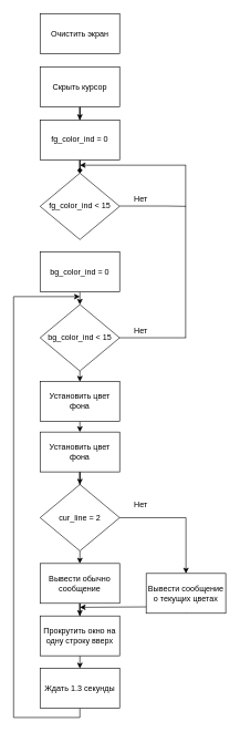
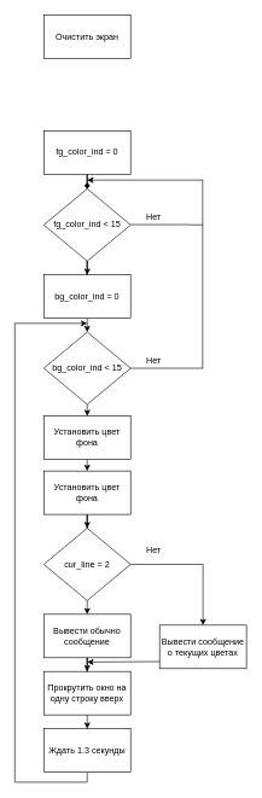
  <mxCell id="0" />
  <mxCell id="1" parent="0" />
  <mxCell id="2" value="Очистить экран" style="rounded=0;whiteSpace=wrap;html=1;" vertex="1" parent="1"><mxGeometry x="60" y="20" width="120" height="60" as="geometry" /></mxCell>
- <mxCell id="3" style="edgeStyle=orthogonalEdgeStyle;rounded=0;orthogonalLoop=1;jettySize=auto;html=1;exitX=0.5;exitY=1;exitDx=0;exitDy=0;" edge="1" parent="1" source="4" target="6"><mxGeometry relative="1" as="geometry" /></mxCell>
- <mxCell id="4" value="Скрыть курсор" style="rounded=0;whiteSpace=wrap;html=1;" vertex="1" parent="1"><mxGeometry x="60" y="100" width="120" height="60" as="geometry" /></mxCell>
  <mxCell id="5" style="edgeStyle=orthogonalEdgeStyle;rounded=0;orthogonalLoop=1;jettySize=auto;html=1;exitX=0.5;exitY=1;exitDx=0;exitDy=0;endArrow=diamond;" edge="1" parent="1" source="6" target="8"><mxGeometry relative="1" as="geometry" /></mxCell>
  <mxCell id="6" value="fg_color_ind = 0" style="rounded=0;whiteSpace=wrap;html=1;" vertex="1" parent="1"><mxGeometry x="60" y="180" width="120" height="60" as="geometry" /></mxCell>
+ <mxCell id="7" style="edgeStyle=orthogonalEdgeStyle;rounded=0;orthogonalLoop=1;jettySize=auto;html=1;exitX=0.5;exitY=1;exitDx=0;exitDy=0;" edge="1" parent="1" source="8" target="10"><mxGeometry relative="1" as="geometry" /></mxCell>
  <mxCell id="8" value="fg_color_ind &amp;lt; 15" style="rhombus;whiteSpace=wrap;html=1;" vertex="1" parent="1"><mxGeometry x="60" y="260" width="120" height="100" as="geometry" /></mxCell>
  <mxCell id="9" style="edgeStyle=orthogonalEdgeStyle;rounded=0;orthogonalLoop=1;jettySize=auto;html=1;exitX=0.5;exitY=1;exitDx=0;exitDy=0;entryX=0.5;entryY=0;entryDx=0;entryDy=0;" edge="1" parent="1" source="10" target="13"><mxGeometry relative="1" as="geometry" /></mxCell>
  <mxCell id="10" value="bg_color_ind = 0" style="rounded=0;whiteSpace=wrap;html=1;" vertex="1" parent="1"><mxGeometry x="60" y="379" width="120" height="60" as="geometry" /></mxCell>
  <mxCell id="11" style="edgeStyle=orthogonalEdgeStyle;rounded=0;orthogonalLoop=1;jettySize=auto;html=1;exitX=1;exitY=0.5;exitDx=0;exitDy=0;endArrow=none;endFill=0;" edge="1" parent="1" source="13"><mxGeometry relative="1" as="geometry"><mxPoint x="280" y="508" as="targetPoint" /></mxGeometry></mxCell>
  <mxCell id="12" style="edgeStyle=orthogonalEdgeStyle;rounded=0;orthogonalLoop=1;jettySize=auto;html=1;exitX=0.5;exitY=1;exitDx=0;exitDy=0;entryX=0.5;entryY=0;entryDx=0;entryDy=0;endArrow=classic;endFill=1;" edge="1" parent="1" source="13" target="34"><mxGeometry relative="1" as="geometry" /></mxCell>
  <mxCell id="13" value="bg_color_ind &amp;lt; 15" style="rhombus;whiteSpace=wrap;html=1;" vertex="1" parent="1"><mxGeometry x="60" y="458" width="120" height="100" as="geometry" /></mxCell>
  <mxCell id="14" style="edgeStyle=orthogonalEdgeStyle;rounded=0;orthogonalLoop=1;jettySize=auto;html=1;exitX=0.5;exitY=1;exitDx=0;exitDy=0;endArrow=classic;endFill=1;" edge="1" parent="1" source="15" target="24"><mxGeometry relative="1" as="geometry" /></mxCell>
  <mxCell id="15" value="Установить цвет фона" style="rounded=0;whiteSpace=wrap;html=1;" vertex="1" parent="1"><mxGeometry x="60" y="650" width="120" height="60" as="geometry" /></mxCell>
  <mxCell id="16" value="" style="endArrow=none;html=1;endFill=0;" edge="1" parent="1"><mxGeometry width="50" height="50" relative="1" as="geometry"><mxPoint x="279.5" y="508" as="sourcePoint" /><mxPoint x="279.5" y="310" as="targetPoint" /></mxGeometry></mxCell>
  <mxCell id="17" value="" style="endArrow=classic;html=1;" edge="1" parent="1"><mxGeometry width="50" height="50" relative="1" as="geometry"><mxPoint x="20" y="446" as="sourcePoint" /><mxPoint x="120" y="446" as="targetPoint" /></mxGeometry></mxCell>
  <mxCell id="18" value="" style="endArrow=none;html=1;endFill=0;" edge="1" parent="1"><mxGeometry width="50" height="50" relative="1" as="geometry"><mxPoint x="279.5" y="310" as="sourcePoint" /><mxPoint x="279.5" y="248" as="targetPoint" /></mxGeometry></mxCell>
  <mxCell id="19" style="edgeStyle=orthogonalEdgeStyle;rounded=0;orthogonalLoop=1;jettySize=auto;html=1;exitX=1;exitY=0.5;exitDx=0;exitDy=0;endArrow=none;endFill=0;" edge="1" parent="1"><mxGeometry relative="1" as="geometry"><mxPoint x="280" y="310" as="targetPoint" /><mxPoint x="180" y="309.5" as="sourcePoint" /><Array as="points"><mxPoint x="250" y="310" /></Array></mxGeometry></mxCell>
  <mxCell id="20" value="" style="endArrow=classic;html=1;" edge="1" parent="1"><mxGeometry width="50" height="50" relative="1" as="geometry"><mxPoint x="280" y="248" as="sourcePoint" /><mxPoint x="120" y="248" as="targetPoint" /></mxGeometry></mxCell>
  <mxCell id="21" value="&lt;div&gt;Нет&lt;/div&gt;&lt;div&gt;&lt;br&gt;&lt;/div&gt;" style="text;html=1;resizable=0;points=[];autosize=1;align=left;verticalAlign=top;spacingTop=-4;" vertex="1" parent="1"><mxGeometry x="200" y="488" width="40" height="30" as="geometry" /></mxCell>
  <mxCell id="22" value="&lt;div&gt;Нет&lt;/div&gt;&lt;div&gt;&lt;br&gt;&lt;/div&gt;" style="text;html=1;resizable=0;points=[];autosize=1;align=left;verticalAlign=top;spacingTop=-4;" vertex="1" parent="1"><mxGeometry x="200" y="290" width="40" height="30" as="geometry" /></mxCell>
  <mxCell id="23" style="edgeStyle=orthogonalEdgeStyle;rounded=0;orthogonalLoop=1;jettySize=auto;html=1;exitX=0.5;exitY=1;exitDx=0;exitDy=0;entryX=0.5;entryY=0;entryDx=0;entryDy=0;endArrow=classic;endFill=1;" edge="1" parent="1" source="24" target="28"><mxGeometry relative="1" as="geometry" /></mxCell>
  <mxCell id="24" value="cur_line = 2" style="rhombus;whiteSpace=wrap;html=1;" vertex="1" parent="1"><mxGeometry x="60" y="729" width="120" height="100" as="geometry" /></mxCell>
  <mxCell id="25" style="edgeStyle=orthogonalEdgeStyle;rounded=0;orthogonalLoop=1;jettySize=auto;html=1;exitX=1;exitY=0.5;exitDx=0;exitDy=0;endArrow=classic;endFill=1;entryX=0.5;entryY=0;entryDx=0;entryDy=0;" edge="1" parent="1" source="24" target="32"><mxGeometry relative="1" as="geometry"><mxPoint x="280" y="853" as="targetPoint" /><mxPoint x="180" y="773" as="sourcePoint" /><Array as="points"><mxPoint x="280" y="779" /></Array></mxGeometry></mxCell>
  <mxCell id="26" value="&lt;div&gt;Нет&lt;/div&gt;&lt;div&gt;&lt;br&gt;&lt;/div&gt;" style="text;html=1;resizable=0;points=[];autosize=1;align=left;verticalAlign=top;spacingTop=-4;" vertex="1" parent="1"><mxGeometry x="200" y="749" width="40" height="30" as="geometry" /></mxCell>
  <mxCell id="27" value="" style="edgeStyle=orthogonalEdgeStyle;rounded=0;orthogonalLoop=1;jettySize=auto;html=1;endArrow=classic;endFill=1;" edge="1" parent="1" source="28" target="30"><mxGeometry relative="1" as="geometry" /></mxCell>
  <mxCell id="28" value="Вывести обычно сообщение" style="rounded=0;whiteSpace=wrap;html=1;" vertex="1" parent="1"><mxGeometry x="60" y="848" width="120" height="60" as="geometry" /></mxCell>
  <mxCell id="29" style="edgeStyle=orthogonalEdgeStyle;rounded=0;orthogonalLoop=1;jettySize=auto;html=1;exitX=0.5;exitY=1;exitDx=0;exitDy=0;entryX=0.5;entryY=0;entryDx=0;entryDy=0;endArrow=classic;endFill=1;" edge="1" parent="1" source="30" target="36"><mxGeometry relative="1" as="geometry" /></mxCell>
  <mxCell id="30" value="Прокрутить окно на одну строку вверх" style="rounded=0;whiteSpace=wrap;html=1;" vertex="1" parent="1"><mxGeometry x="60" y="927" width="120" height="60" as="geometry" /></mxCell>
  <mxCell id="31" style="edgeStyle=orthogonalEdgeStyle;rounded=0;orthogonalLoop=1;jettySize=auto;html=1;exitX=0.5;exitY=1;exitDx=0;exitDy=0;endArrow=classic;endFill=1;" edge="1" parent="1" source="32"><mxGeometry relative="1" as="geometry"><mxPoint x="120" y="914" as="targetPoint" /><Array as="points"><mxPoint x="280" y="913" /><mxPoint x="120" y="913" /></Array></mxGeometry></mxCell>
  <mxCell id="32" value="Вывести сообщение о текущих цветах" style="rounded=0;whiteSpace=wrap;html=1;" vertex="1" parent="1"><mxGeometry x="220" y="863" width="120" height="60" as="geometry" /></mxCell>
  <mxCell id="33" style="edgeStyle=orthogonalEdgeStyle;rounded=0;orthogonalLoop=1;jettySize=auto;html=1;exitX=0.5;exitY=1;exitDx=0;exitDy=0;entryX=0.5;entryY=0;entryDx=0;entryDy=0;endArrow=classic;endFill=1;" edge="1" parent="1" source="34" target="15"><mxGeometry relative="1" as="geometry" /></mxCell>
  <mxCell id="34" value="Установить цвет фона" style="rounded=0;whiteSpace=wrap;html=1;" vertex="1" parent="1"><mxGeometry x="60" y="574" width="120" height="60" as="geometry" /></mxCell>
  <mxCell id="35" style="edgeStyle=orthogonalEdgeStyle;rounded=0;orthogonalLoop=1;jettySize=auto;html=1;exitX=0.5;exitY=1;exitDx=0;exitDy=0;endArrow=none;endFill=0;" edge="1" parent="1" source="36"><mxGeometry relative="1" as="geometry"><mxPoint x="20" y="446" as="targetPoint" /><Array as="points"><mxPoint x="120" y="1080" /></Array></mxGeometry></mxCell>
  <mxCell id="36" value="Ждать 1.3 секунды" style="rounded=0;whiteSpace=wrap;html=1;" vertex="1" parent="1"><mxGeometry x="60" y="1006" width="120" height="60" as="geometry" /></mxCell>
